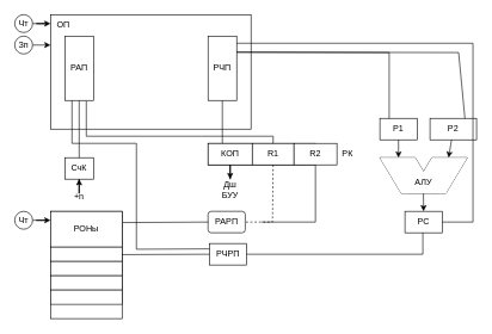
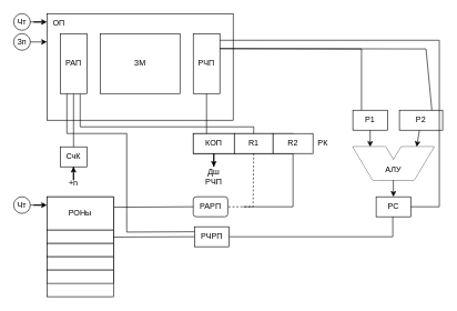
  <mxCell id="0" />
  <mxCell id="1" parent="0" />
  <mxCell id="2" value="" style="group" vertex="1" connectable="0" parent="1"><mxGeometry x="70" y="20" width="300" height="160" as="geometry" /></mxCell>
  <mxCell id="3" value="" style="rounded=0;whiteSpace=wrap;html=1;" vertex="1" parent="2"><mxGeometry width="280" height="160" as="geometry" /></mxCell>
  <mxCell id="4" value="ОП" style="text;html=1;align=center;verticalAlign=middle;whiteSpace=wrap;rounded=0;" vertex="1" parent="2"><mxGeometry width="36" height="30" as="geometry" /></mxCell>
  <mxCell id="5" value="&lt;div&gt;РАП&lt;/div&gt;" style="rounded=0;whiteSpace=wrap;html=1;" vertex="1" parent="2"><mxGeometry x="20" y="30" width="40" height="90" as="geometry" /></mxCell>
  <mxCell id="6" value="&lt;div&gt;РЧП&lt;/div&gt;" style="rounded=0;whiteSpace=wrap;html=1;" vertex="1" parent="2"><mxGeometry x="220" y="30" width="40" height="90" as="geometry" /></mxCell>
+ <mxCell id="7" value="ЗМ" style="rounded=0;whiteSpace=wrap;html=1;" vertex="1" parent="2"><mxGeometry x="80" y="30" width="120" height="90" as="geometry" /></mxCell>
  <mxCell id="8" value="СчК" style="rounded=0;whiteSpace=wrap;html=1;" vertex="1" parent="1"><mxGeometry x="90" y="220" width="40" height="30" as="geometry" /></mxCell>
  <mxCell id="9" style="edgeStyle=orthogonalEdgeStyle;rounded=0;orthogonalLoop=1;jettySize=auto;html=1;entryX=0.5;entryY=1;entryDx=0;entryDy=0;" edge="1" parent="1" source="10" target="8"><mxGeometry relative="1" as="geometry" /></mxCell>
  <mxCell id="10" value="+n" style="text;html=1;align=center;verticalAlign=middle;whiteSpace=wrap;rounded=0;" vertex="1" parent="1"><mxGeometry x="100" y="270" width="20" height="10" as="geometry" /></mxCell>
  <mxCell id="11" value="" style="group" vertex="1" connectable="0" parent="1"><mxGeometry x="290" y="200" width="180" height="30" as="geometry" /></mxCell>
  <mxCell id="12" value="" style="rounded=0;whiteSpace=wrap;html=1;" vertex="1" parent="11"><mxGeometry width="150" height="30" as="geometry" /></mxCell>
  <mxCell id="13" value="КОП" style="rounded=0;whiteSpace=wrap;html=1;" vertex="1" parent="11"><mxGeometry width="61.765" height="30" as="geometry" /></mxCell>
  <mxCell id="14" value="R1" style="rounded=0;whiteSpace=wrap;html=1;" vertex="1" parent="11"><mxGeometry x="61.76" width="58.24" height="30" as="geometry" /></mxCell>
  <mxCell id="15" value="R2" style="rounded=0;whiteSpace=wrap;html=1;" vertex="1" parent="11"><mxGeometry x="120" width="60" height="30" as="geometry" /></mxCell>
  <mxCell id="16" value="" style="endArrow=none;html=1;rounded=0;entryX=0.5;entryY=1;entryDx=0;entryDy=0;" edge="1" parent="1" target="6"><mxGeometry width="50" height="50" relative="1" as="geometry"><mxPoint x="310" y="200" as="sourcePoint" /><mxPoint x="360" y="190" as="targetPoint" /></mxGeometry></mxCell>
  <mxCell id="17" value="" style="endArrow=none;html=1;rounded=0;entryX=0.5;entryY=1;entryDx=0;entryDy=0;exitX=0.5;exitY=0;exitDx=0;exitDy=0;" edge="1" parent="1" source="8" target="5"><mxGeometry width="50" height="50" relative="1" as="geometry"><mxPoint x="90" y="190" as="sourcePoint" /><mxPoint x="140" y="140" as="targetPoint" /></mxGeometry></mxCell>
- <mxCell id="18" value="&lt;div&gt;Дш&lt;/div&gt;&lt;div&gt;БУУ&lt;/div&gt;" style="text;html=1;align=center;verticalAlign=middle;whiteSpace=wrap;rounded=0;" vertex="1" parent="1"><mxGeometry x="305.88" y="250" width="30" height="30" as="geometry" /></mxCell>
+ <mxCell id="18" value="&lt;div&gt;Дш&lt;/div&gt;&lt;div&gt;РЧП&lt;/div&gt;" style="text;html=1;align=center;verticalAlign=middle;whiteSpace=wrap;rounded=0;" vertex="1" parent="1"><mxGeometry x="305.88" y="250" width="30" height="30" as="geometry" /></mxCell>
  <mxCell id="19" style="edgeStyle=orthogonalEdgeStyle;rounded=0;orthogonalLoop=1;jettySize=auto;html=1;entryX=0.5;entryY=0;entryDx=0;entryDy=0;" edge="1" parent="1" source="13" target="18"><mxGeometry relative="1" as="geometry" /></mxCell>
  <mxCell id="20" value="Чт" style="ellipse;whiteSpace=wrap;html=1;aspect=fixed;" vertex="1" parent="1"><mxGeometry x="20" y="20" width="25" height="25" as="geometry" /></mxCell>
  <mxCell id="21" value="" style="endArrow=none;html=1;rounded=0;entryX=1;entryY=0.5;entryDx=0;entryDy=0;exitX=0.5;exitY=1;exitDx=0;exitDy=0;dashed=1;" edge="1" parent="1" source="14" target="22"><mxGeometry width="50" height="50" relative="1" as="geometry"><mxPoint x="330" y="385" as="sourcePoint" /><mxPoint x="380" y="335" as="targetPoint" /><Array as="points"><mxPoint x="380" y="310" /></Array></mxGeometry></mxCell>
  <mxCell id="22" value="РАРП" style="whiteSpace=wrap;html=1;rounded=1;" vertex="1" parent="1"><mxGeometry x="290" y="295" width="52" height="30" as="geometry" /></mxCell>
  <mxCell id="23" value="" style="group" vertex="1" connectable="0" parent="1"><mxGeometry x="20" y="295" width="150" height="150" as="geometry" /></mxCell>
  <mxCell id="24" style="edgeStyle=orthogonalEdgeStyle;rounded=0;orthogonalLoop=1;jettySize=auto;html=1;entryX=0;entryY=0.25;entryDx=0;entryDy=0;" edge="1" parent="23" source="25" target="28"><mxGeometry relative="1" as="geometry" /></mxCell>
  <mxCell id="25" value="Чт" style="ellipse;whiteSpace=wrap;html=1;aspect=fixed;" vertex="1" parent="23"><mxGeometry width="25" height="25" as="geometry" /></mxCell>
  <mxCell id="26" value="" style="group" vertex="1" connectable="0" parent="23"><mxGeometry x="50" width="100" height="150" as="geometry" /></mxCell>
  <mxCell id="27" value="" style="rounded=0;whiteSpace=wrap;html=1;" vertex="1" parent="26"><mxGeometry width="100" height="150" as="geometry" /></mxCell>
  <mxCell id="28" value="РОНы" style="rounded=0;whiteSpace=wrap;html=1;" vertex="1" parent="26"><mxGeometry width="100" height="50" as="geometry" /></mxCell>
  <mxCell id="29" value="" style="rounded=0;whiteSpace=wrap;html=1;" vertex="1" parent="26"><mxGeometry y="50" width="100" height="20" as="geometry" /></mxCell>
  <mxCell id="30" value="" style="rounded=0;whiteSpace=wrap;html=1;" vertex="1" parent="26"><mxGeometry y="70" width="100" height="20" as="geometry" /></mxCell>
  <mxCell id="31" value="" style="rounded=0;whiteSpace=wrap;html=1;" vertex="1" parent="26"><mxGeometry y="90" width="100" height="20" as="geometry" /></mxCell>
  <mxCell id="32" value="" style="rounded=0;whiteSpace=wrap;html=1;" vertex="1" parent="26"><mxGeometry y="110" width="100" height="20" as="geometry" /></mxCell>
  <mxCell id="33" value="РЧРП" style="rounded=0;whiteSpace=wrap;html=1;" vertex="1" parent="1"><mxGeometry x="292" y="340" width="52" height="30" as="geometry" /></mxCell>
  <mxCell id="34" value="" style="endArrow=none;html=1;rounded=0;exitX=0.5;exitY=1;exitDx=0;exitDy=0;" edge="1" parent="1" source="15"><mxGeometry width="50" height="50" relative="1" as="geometry"><mxPoint x="381" y="245" as="sourcePoint" /><mxPoint x="365" y="310" as="targetPoint" /><Array as="points"><mxPoint x="440" y="310" /></Array></mxGeometry></mxCell>
  <mxCell id="35" value="" style="group" vertex="1" connectable="0" parent="1"><mxGeometry x="530" y="220" width="122" height="50" as="geometry" /></mxCell>
  <mxCell id="36" value="" style="shape=parallelogram;perimeter=parallelogramPerimeter;whiteSpace=wrap;html=1;fixedSize=1;rotation=0;size=30;flipH=1;" vertex="1" parent="35"><mxGeometry width="79.3" height="50" as="geometry" /></mxCell>
  <mxCell id="37" value="" style="shape=parallelogram;perimeter=parallelogramPerimeter;whiteSpace=wrap;html=1;fixedSize=1;rotation=0;size=30;flipH=0;" vertex="1" parent="35"><mxGeometry x="42.7" width="79.3" height="50" as="geometry" /></mxCell>
  <mxCell id="38" value="" style="shape=parallelogram;perimeter=parallelogramPerimeter;whiteSpace=wrap;html=1;fixedSize=1;rotation=0;size=30;flipH=1;strokeColor=none;" vertex="1" parent="35"><mxGeometry width="79.3" height="50" as="geometry" /></mxCell>
  <mxCell id="39" value="" style="shape=parallelogram;perimeter=parallelogramPerimeter;whiteSpace=wrap;html=1;fixedSize=1;rotation=0;size=30;flipH=0;strokeColor=none;" vertex="1" parent="35"><mxGeometry x="42.7" width="79.3" height="50" as="geometry" /></mxCell>
  <mxCell id="40" value="АЛУ" style="text;html=1;align=center;verticalAlign=middle;whiteSpace=wrap;rounded=0;" vertex="1" parent="35"><mxGeometry x="30" y="20" width="61.5" height="30" as="geometry" /></mxCell>
  <mxCell id="41" value="Р1" style="rounded=0;whiteSpace=wrap;html=1;" vertex="1" parent="1"><mxGeometry x="530" y="165" width="52" height="30" as="geometry" /></mxCell>
  <mxCell id="42" value="Р2" style="rounded=0;whiteSpace=wrap;html=1;" vertex="1" parent="1"><mxGeometry x="600" y="165" width="65" height="30" as="geometry" /></mxCell>
  <mxCell id="43" style="edgeStyle=none;rounded=0;orthogonalLoop=1;jettySize=auto;html=1;entryX=0.672;entryY=0;entryDx=0;entryDy=0;entryPerimeter=0;" edge="1" parent="1" source="41" target="38"><mxGeometry relative="1" as="geometry" /></mxCell>
  <mxCell id="44" style="edgeStyle=none;rounded=0;orthogonalLoop=1;jettySize=auto;html=1;entryX=0.672;entryY=0;entryDx=0;entryDy=0;entryPerimeter=0;" edge="1" parent="1" source="42" target="39"><mxGeometry relative="1" as="geometry" /></mxCell>
  <mxCell id="45" value="РС" style="rounded=0;whiteSpace=wrap;html=1;" vertex="1" parent="1"><mxGeometry x="565" y="295" width="52" height="30" as="geometry" /></mxCell>
  <mxCell id="46" style="edgeStyle=none;rounded=0;orthogonalLoop=1;jettySize=auto;html=1;entryX=0.5;entryY=0;entryDx=0;entryDy=0;" edge="1" parent="1" source="40" target="45"><mxGeometry relative="1" as="geometry" /></mxCell>
  <mxCell id="47" value="" style="endArrow=none;html=1;rounded=0;exitX=0.481;exitY=0.995;exitDx=0;exitDy=0;entryX=1;entryY=0.5;entryDx=0;entryDy=0;exitPerimeter=0;" edge="1" parent="1" source="45" target="33"><mxGeometry width="50" height="50" relative="1" as="geometry"><mxPoint x="450" y="580" as="sourcePoint" /><mxPoint x="343" y="364" as="targetPoint" /><Array as="points"><mxPoint x="590" y="355" /></Array></mxGeometry></mxCell>
  <mxCell id="48" value="" style="endArrow=none;html=1;rounded=0;exitX=0;exitY=0.5;exitDx=0;exitDy=0;entryX=1.011;entryY=0.314;entryDx=0;entryDy=0;entryPerimeter=0;" edge="1" parent="1" source="22" target="28"><mxGeometry width="50" height="50" relative="1" as="geometry"><mxPoint x="450" y="240" as="sourcePoint" /><mxPoint x="230" y="290" as="targetPoint" /><Array as="points" /></mxGeometry></mxCell>
  <mxCell id="49" value="" style="endArrow=none;html=1;rounded=0;exitX=0;exitY=0.5;exitDx=0;exitDy=0;entryX=1;entryY=0.526;entryDx=0;entryDy=0;entryPerimeter=0;" edge="1" parent="1" source="33" target="29"><mxGeometry width="50" height="50" relative="1" as="geometry"><mxPoint x="290" y="354.5" as="sourcePoint" /><mxPoint x="171" y="355.5" as="targetPoint" /><Array as="points" /></mxGeometry></mxCell>
  <mxCell id="50" value="РК" style="text;html=1;align=center;verticalAlign=middle;whiteSpace=wrap;rounded=0;" vertex="1" parent="1"><mxGeometry x="470" y="200" width="30" height="30" as="geometry" /></mxCell>
  <mxCell id="51" value="" style="endArrow=none;html=1;rounded=0;exitX=1;exitY=0.25;exitDx=0;exitDy=0;entryX=0.25;entryY=0;entryDx=0;entryDy=0;" edge="1" parent="1" source="6" target="41"><mxGeometry width="50" height="50" relative="1" as="geometry"><mxPoint x="420" y="110" as="sourcePoint" /><mxPoint x="540" y="70" as="targetPoint" /><Array as="points"><mxPoint x="543" y="73" /></Array></mxGeometry></mxCell>
  <mxCell id="52" value="" style="endArrow=none;html=1;rounded=0;exitX=1;exitY=0.25;exitDx=0;exitDy=0;entryX=0.75;entryY=0;entryDx=0;entryDy=0;" edge="1" parent="1" source="6" target="42"><mxGeometry width="50" height="50" relative="1" as="geometry"><mxPoint x="550" y="75" as="sourcePoint" /><mxPoint x="763" y="200" as="targetPoint" /><Array as="points"><mxPoint x="640" y="73" /></Array></mxGeometry></mxCell>
  <mxCell id="53" value="" style="endArrow=none;html=1;rounded=0;entryX=1;entryY=0.5;entryDx=0;entryDy=0;" edge="1" parent="1" target="45"><mxGeometry width="50" height="50" relative="1" as="geometry"><mxPoint x="330" y="60" as="sourcePoint" /><mxPoint x="560" y="300" as="targetPoint" /><Array as="points"><mxPoint x="660" y="60" /><mxPoint x="660" y="310" /></Array></mxGeometry></mxCell>
  <mxCell id="54" value="" style="endArrow=none;html=1;rounded=0;exitX=0;exitY=0.25;exitDx=0;exitDy=0;entryX=0.25;entryY=1;entryDx=0;entryDy=0;" edge="1" parent="1" source="33" target="5"><mxGeometry width="50" height="50" relative="1" as="geometry"><mxPoint x="230" y="200" as="sourcePoint" /><mxPoint x="110" y="200" as="targetPoint" /><Array as="points"><mxPoint x="190" y="348" /><mxPoint x="190" y="200" /><mxPoint x="100" y="200" /></Array></mxGeometry></mxCell>
  <mxCell id="55" value="" style="endArrow=none;html=1;rounded=0;entryX=0.25;entryY=1;entryDx=0;entryDy=0;exitX=0.5;exitY=0;exitDx=0;exitDy=0;" edge="1" parent="1" source="14"><mxGeometry width="50" height="50" relative="1" as="geometry"><mxPoint x="440" y="150" as="sourcePoint" /><mxPoint x="120" y="141" as="targetPoint" /><Array as="points"><mxPoint x="381" y="190" /><mxPoint x="280" y="190" /><mxPoint x="120" y="190" /></Array></mxGeometry></mxCell>
  <mxCell id="56" value="Зп" style="ellipse;whiteSpace=wrap;html=1;aspect=fixed;" vertex="1" parent="1"><mxGeometry x="20" y="50" width="25" height="25" as="geometry" /></mxCell>
  <mxCell id="57" style="edgeStyle=orthogonalEdgeStyle;rounded=0;orthogonalLoop=1;jettySize=auto;html=1;entryX=0;entryY=0.266;entryDx=0;entryDy=0;entryPerimeter=0;" edge="1" parent="1" source="56" target="3"><mxGeometry relative="1" as="geometry" /></mxCell>
  <mxCell id="58" style="edgeStyle=orthogonalEdgeStyle;rounded=0;orthogonalLoop=1;jettySize=auto;html=1;entryX=0;entryY=0.417;entryDx=0;entryDy=0;entryPerimeter=0;" edge="1" parent="1" source="20" target="4"><mxGeometry relative="1" as="geometry" /></mxCell>
